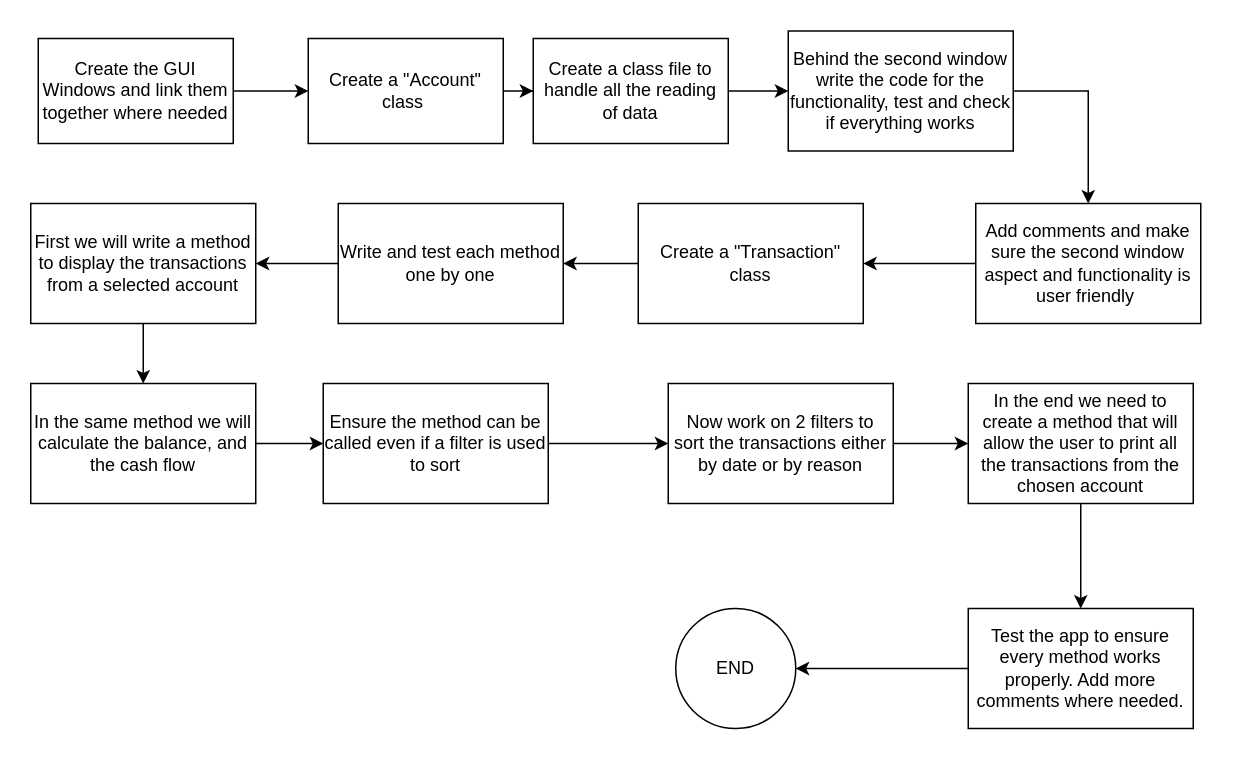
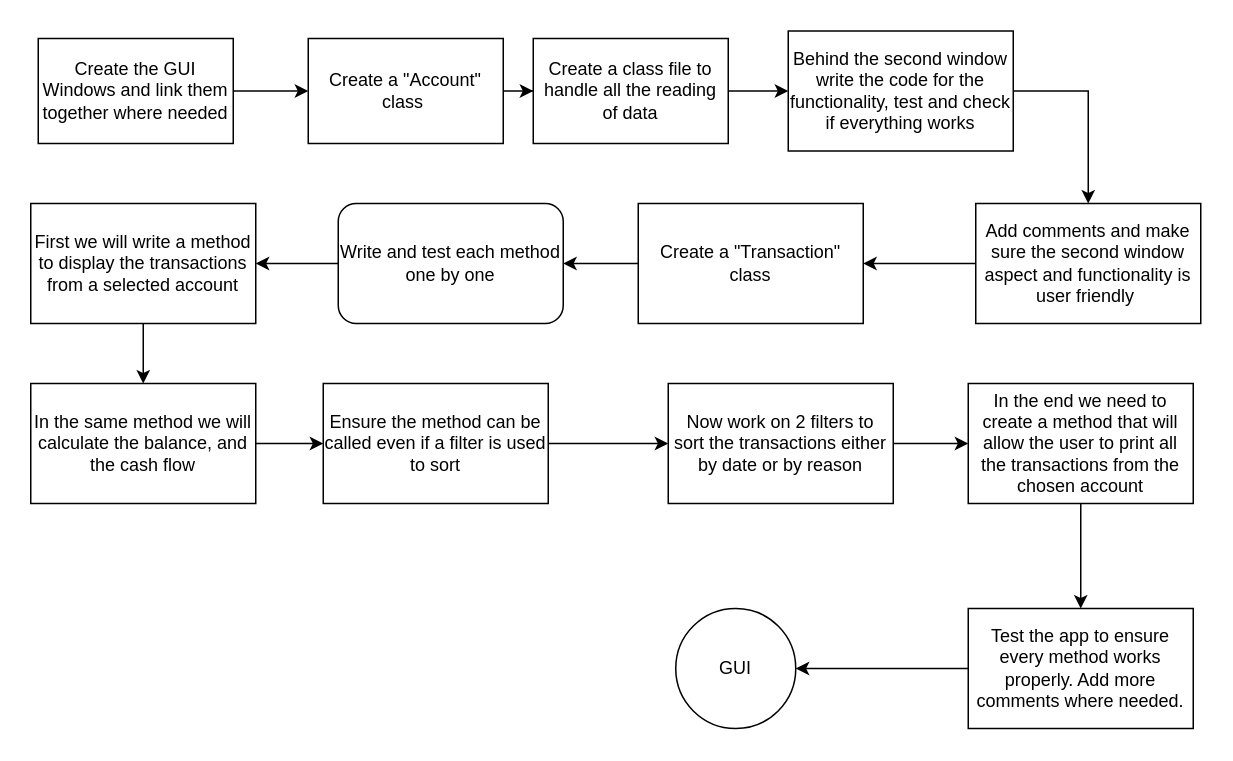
  <mxCell id="0" />
  <mxCell id="1" parent="0" />
  <mxCell id="2" style="edgeStyle=orthogonalEdgeStyle;rounded=0;orthogonalLoop=1;jettySize=auto;html=1;exitX=1;exitY=0.5;exitDx=0;exitDy=0;" edge="1" parent="1" source="3" target="5"><mxGeometry relative="1" as="geometry" /></mxCell>
  <mxCell id="3" value="Create the GUI Windows and link them together where needed" style="rounded=0;whiteSpace=wrap;html=1;" vertex="1" parent="1"><mxGeometry x="25" y="25" width="130" height="70" as="geometry" /></mxCell>
  <mxCell id="4" style="edgeStyle=orthogonalEdgeStyle;rounded=0;orthogonalLoop=1;jettySize=auto;html=1;exitX=1;exitY=0.5;exitDx=0;exitDy=0;" edge="1" parent="1" source="5" target="7"><mxGeometry relative="1" as="geometry" /></mxCell>
  <mxCell id="5" value="Create a &quot;Account&quot; class&amp;nbsp;" style="rounded=0;whiteSpace=wrap;html=1;" vertex="1" parent="1"><mxGeometry x="205" y="25" width="130" height="70" as="geometry" /></mxCell>
  <mxCell id="6" style="edgeStyle=orthogonalEdgeStyle;rounded=0;orthogonalLoop=1;jettySize=auto;html=1;exitX=1;exitY=0.5;exitDx=0;exitDy=0;" edge="1" parent="1" source="7" target="9"><mxGeometry relative="1" as="geometry" /></mxCell>
  <mxCell id="7" value="Create a class file to handle all the reading of data" style="rounded=0;whiteSpace=wrap;html=1;" vertex="1" parent="1"><mxGeometry x="355" y="25" width="130" height="70" as="geometry" /></mxCell>
  <mxCell id="8" style="edgeStyle=orthogonalEdgeStyle;rounded=0;orthogonalLoop=1;jettySize=auto;html=1;exitX=1;exitY=0.5;exitDx=0;exitDy=0;" edge="1" parent="1" source="9" target="11"><mxGeometry relative="1" as="geometry" /></mxCell>
  <mxCell id="9" value="Behind the second window write the code for the functionality, test and check if everything works" style="rounded=0;whiteSpace=wrap;html=1;" vertex="1" parent="1"><mxGeometry x="525" y="20" width="150" height="80" as="geometry" /></mxCell>
  <mxCell id="10" style="edgeStyle=orthogonalEdgeStyle;rounded=0;orthogonalLoop=1;jettySize=auto;html=1;exitX=0;exitY=0.5;exitDx=0;exitDy=0;" edge="1" parent="1" source="11" target="13"><mxGeometry relative="1" as="geometry" /></mxCell>
  <mxCell id="11" value="Add comments and make sure the second window aspect and functionality is user friendly&amp;nbsp;" style="rounded=0;whiteSpace=wrap;html=1;" vertex="1" parent="1"><mxGeometry x="650" y="135" width="150" height="80" as="geometry" /></mxCell>
  <mxCell id="12" style="edgeStyle=orthogonalEdgeStyle;rounded=0;orthogonalLoop=1;jettySize=auto;html=1;exitX=0;exitY=0.5;exitDx=0;exitDy=0;" edge="1" parent="1" source="13" target="15"><mxGeometry relative="1" as="geometry" /></mxCell>
  <mxCell id="13" value="Create a &quot;Transaction&quot; class" style="rounded=0;whiteSpace=wrap;html=1;" vertex="1" parent="1"><mxGeometry x="425" y="135" width="150" height="80" as="geometry" /></mxCell>
  <mxCell id="14" style="edgeStyle=orthogonalEdgeStyle;rounded=0;orthogonalLoop=1;jettySize=auto;html=1;exitX=0;exitY=0.5;exitDx=0;exitDy=0;" edge="1" parent="1" source="15" target="17"><mxGeometry relative="1" as="geometry" /></mxCell>
- <mxCell id="15" value="Write and test each method one by one" style="rounded=0;whiteSpace=wrap;html=1;" vertex="1" parent="1"><mxGeometry x="225" y="135" width="150" height="80" as="geometry" /></mxCell>
+ <mxCell id="15" value="Write and test each method one by one" style="whiteSpace=wrap;html=1;rounded=1;" vertex="1" parent="1"><mxGeometry x="225" y="135" width="150" height="80" as="geometry" /></mxCell>
  <mxCell id="16" style="edgeStyle=orthogonalEdgeStyle;rounded=0;orthogonalLoop=1;jettySize=auto;html=1;exitX=0.5;exitY=1;exitDx=0;exitDy=0;" edge="1" parent="1" source="17" target="19"><mxGeometry relative="1" as="geometry" /></mxCell>
  <mxCell id="17" value="First we will write a method to display the transactions from a selected account" style="rounded=0;whiteSpace=wrap;html=1;" vertex="1" parent="1"><mxGeometry x="20" y="135" width="150" height="80" as="geometry" /></mxCell>
  <mxCell id="18" style="edgeStyle=orthogonalEdgeStyle;rounded=0;orthogonalLoop=1;jettySize=auto;html=1;exitX=1;exitY=0.5;exitDx=0;exitDy=0;" edge="1" parent="1" source="19" target="21"><mxGeometry relative="1" as="geometry" /></mxCell>
  <mxCell id="19" value="In the same method we will calculate the balance, and the cash flow" style="rounded=0;whiteSpace=wrap;html=1;" vertex="1" parent="1"><mxGeometry x="20" y="255" width="150" height="80" as="geometry" /></mxCell>
  <mxCell id="20" style="edgeStyle=orthogonalEdgeStyle;rounded=0;orthogonalLoop=1;jettySize=auto;html=1;exitX=1;exitY=0.5;exitDx=0;exitDy=0;" edge="1" parent="1" source="21" target="23"><mxGeometry relative="1" as="geometry" /></mxCell>
  <mxCell id="21" value="Ensure the method can be called even if a filter is used to sort" style="rounded=0;whiteSpace=wrap;html=1;" vertex="1" parent="1"><mxGeometry x="215" y="255" width="150" height="80" as="geometry" /></mxCell>
  <mxCell id="22" style="edgeStyle=orthogonalEdgeStyle;rounded=0;orthogonalLoop=1;jettySize=auto;html=1;exitX=1;exitY=0.5;exitDx=0;exitDy=0;" edge="1" parent="1" source="23" target="25"><mxGeometry relative="1" as="geometry" /></mxCell>
  <mxCell id="23" value="Now work on 2 filters to sort the transactions either by date or by reason" style="rounded=0;whiteSpace=wrap;html=1;" vertex="1" parent="1"><mxGeometry x="445" y="255" width="150" height="80" as="geometry" /></mxCell>
  <mxCell id="24" style="edgeStyle=orthogonalEdgeStyle;rounded=0;orthogonalLoop=1;jettySize=auto;html=1;exitX=0.5;exitY=1;exitDx=0;exitDy=0;" edge="1" parent="1" source="25" target="27"><mxGeometry relative="1" as="geometry" /></mxCell>
  <mxCell id="25" value="In the end we need to create a method that will allow the user to print all the transactions from the chosen account" style="rounded=0;whiteSpace=wrap;html=1;" vertex="1" parent="1"><mxGeometry x="645" y="255" width="150" height="80" as="geometry" /></mxCell>
  <mxCell id="26" value="" style="edgeStyle=orthogonalEdgeStyle;rounded=0;orthogonalLoop=1;jettySize=auto;html=1;" edge="1" parent="1" source="27" target="28"><mxGeometry relative="1" as="geometry" /></mxCell>
  <mxCell id="27" value="Test the app to ensure every method works properly. Add more comments where needed." style="rounded=0;whiteSpace=wrap;html=1;" vertex="1" parent="1"><mxGeometry x="645" y="405" width="150" height="80" as="geometry" /></mxCell>
- <mxCell id="28" value="END" style="ellipse;whiteSpace=wrap;html=1;rounded=0;" vertex="1" parent="1"><mxGeometry x="450" y="405" width="80" height="80" as="geometry" /></mxCell>
+ <mxCell id="28" value="GUI" style="ellipse;whiteSpace=wrap;html=1;rounded=0;" vertex="1" parent="1"><mxGeometry x="450" y="405" width="80" height="80" as="geometry" /></mxCell>
